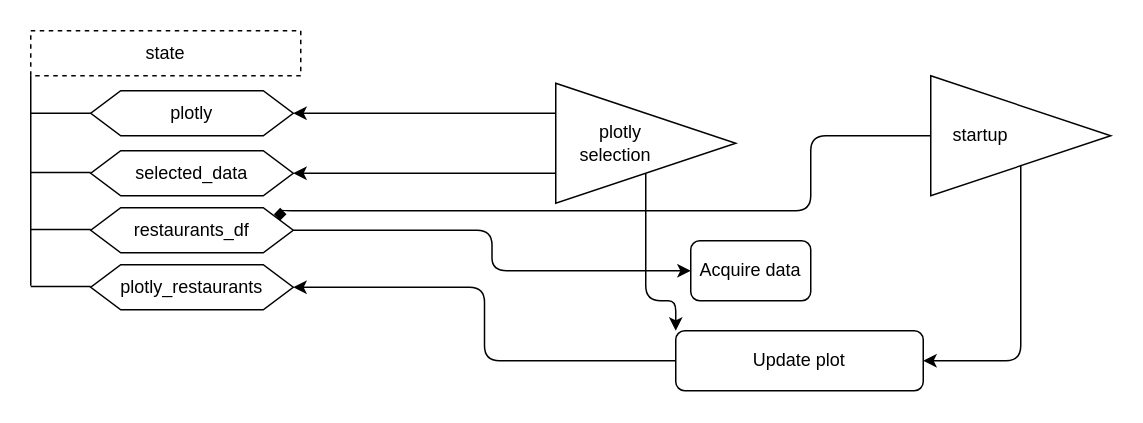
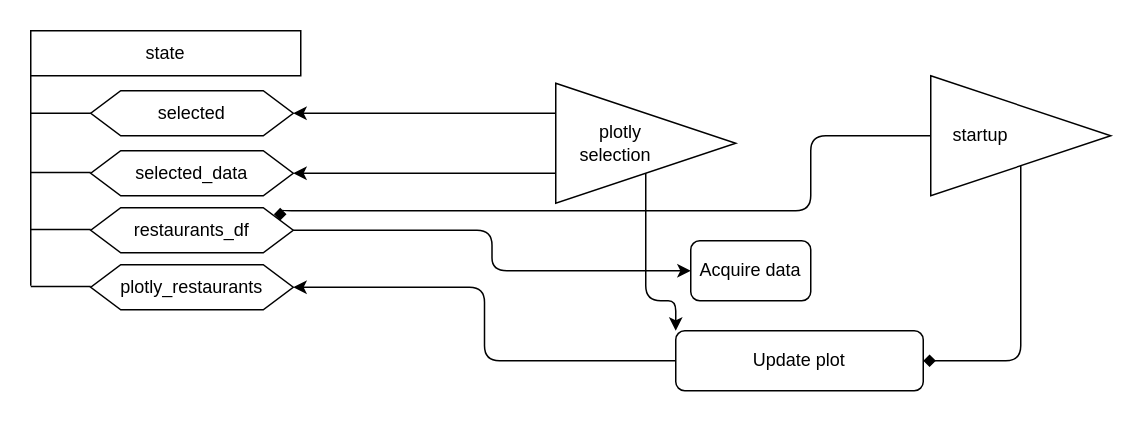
  <mxCell id="0" />
  <mxCell id="1" parent="0" />
  <mxCell id="2" style="edgeStyle=orthogonalEdgeStyle;rounded=1;orthogonalLoop=1;jettySize=auto;html=1;exitX=0;exitY=0.5;exitDx=0;exitDy=0;entryX=1;entryY=0.5;entryDx=0;entryDy=0;" parent="1" source="3" target="10" edge="1"><mxGeometry relative="1" as="geometry" /></mxCell>
  <mxCell id="3" value="Update plot" style="rounded=1;whiteSpace=wrap;html=1;" parent="1" vertex="1"><mxGeometry x="450" y="220" width="165" height="40" as="geometry" /></mxCell>
  <mxCell id="4" value="Acquire data" style="rounded=1;whiteSpace=wrap;html=1;" parent="1" vertex="1"><mxGeometry x="460" y="160" width="80" height="40" as="geometry" /></mxCell>
- <mxCell id="5" value="state" style="rounded=0;whiteSpace=wrap;html=1;dashed=1;" parent="1" vertex="1"><mxGeometry x="20" y="20" width="180" height="30" as="geometry" /></mxCell>
- <mxCell id="6" value="plotly" style="shape=hexagon;perimeter=hexagonPerimeter2;whiteSpace=wrap;html=1;fixedSize=1;" parent="1" vertex="1"><mxGeometry x="60" y="60" width="135" height="30" as="geometry" /></mxCell>
+ <mxCell id="5" value="state" style="rounded=0;whiteSpace=wrap;html=1;" parent="1" vertex="1"><mxGeometry x="20" y="20" width="180" height="30" as="geometry" /></mxCell>
+ <mxCell id="6" value="selected" style="shape=hexagon;perimeter=hexagonPerimeter2;whiteSpace=wrap;html=1;fixedSize=1;" parent="1" vertex="1"><mxGeometry x="60" y="60" width="135" height="30" as="geometry" /></mxCell>
  <mxCell id="7" value="selected_data" style="shape=hexagon;perimeter=hexagonPerimeter2;whiteSpace=wrap;html=1;fixedSize=1;" parent="1" vertex="1"><mxGeometry x="60" y="100" width="135" height="30" as="geometry" /></mxCell>
  <mxCell id="8" style="edgeStyle=orthogonalEdgeStyle;rounded=1;orthogonalLoop=1;jettySize=auto;html=1;exitX=1;exitY=0.5;exitDx=0;exitDy=0;entryX=0;entryY=0.5;entryDx=0;entryDy=0;" parent="1" source="9" target="4" edge="1"><mxGeometry relative="1" as="geometry" /></mxCell>
  <mxCell id="9" value="restaurants_df" style="shape=hexagon;perimeter=hexagonPerimeter2;whiteSpace=wrap;html=1;fixedSize=1;" parent="1" vertex="1"><mxGeometry x="60" y="138" width="135" height="30" as="geometry" /></mxCell>
  <mxCell id="10" value="plotly_restaurants" style="shape=hexagon;perimeter=hexagonPerimeter2;whiteSpace=wrap;html=1;fixedSize=1;" parent="1" vertex="1"><mxGeometry x="60" y="176" width="135" height="30" as="geometry" /></mxCell>
  <mxCell id="11" value="" style="endArrow=none;html=1;rounded=0;entryX=0;entryY=1;entryDx=0;entryDy=0;" parent="1" target="5" edge="1"><mxGeometry width="50" height="50" relative="1" as="geometry"><mxPoint x="20" y="190" as="sourcePoint" /><mxPoint x="0" y="210" as="targetPoint" /></mxGeometry></mxCell>
  <mxCell id="12" value="" style="endArrow=none;html=1;rounded=0;entryX=0;entryY=0.5;entryDx=0;entryDy=0;endFill=0;" parent="1" target="6" edge="1"><mxGeometry width="50" height="50" relative="1" as="geometry"><mxPoint x="20" y="75" as="sourcePoint" /><mxPoint x="290" y="90" as="targetPoint" /></mxGeometry></mxCell>
  <mxCell id="13" value="" style="endArrow=none;html=1;rounded=0;entryX=0;entryY=0.5;entryDx=0;entryDy=0;endFill=0;" parent="1" edge="1"><mxGeometry width="50" height="50" relative="1" as="geometry"><mxPoint x="20" y="190.5" as="sourcePoint" /><mxPoint x="60" y="190.5" as="targetPoint" /></mxGeometry></mxCell>
  <mxCell id="14" value="" style="endArrow=none;html=1;rounded=0;entryX=0;entryY=0.5;entryDx=0;entryDy=0;endFill=0;" parent="1" edge="1"><mxGeometry width="50" height="50" relative="1" as="geometry"><mxPoint x="20" y="114.5" as="sourcePoint" /><mxPoint x="60" y="114.5" as="targetPoint" /></mxGeometry></mxCell>
  <mxCell id="15" value="" style="endArrow=none;html=1;rounded=0;entryX=0;entryY=0.5;entryDx=0;entryDy=0;endFill=0;" parent="1" edge="1"><mxGeometry width="50" height="50" relative="1" as="geometry"><mxPoint x="20" y="152.5" as="sourcePoint" /><mxPoint x="60" y="152.5" as="targetPoint" /></mxGeometry></mxCell>
  <mxCell id="16" style="edgeStyle=orthogonalEdgeStyle;rounded=0;orthogonalLoop=1;jettySize=auto;html=1;exitX=0;exitY=0.25;exitDx=0;exitDy=0;entryX=1;entryY=0.5;entryDx=0;entryDy=0;" parent="1" source="19" target="6" edge="1"><mxGeometry relative="1" as="geometry" /></mxCell>
  <mxCell id="17" style="edgeStyle=orthogonalEdgeStyle;rounded=0;orthogonalLoop=1;jettySize=auto;html=1;exitX=0;exitY=0.75;exitDx=0;exitDy=0;entryX=1;entryY=0.5;entryDx=0;entryDy=0;" parent="1" source="19" target="7" edge="1"><mxGeometry relative="1" as="geometry" /></mxCell>
  <mxCell id="18" style="edgeStyle=orthogonalEdgeStyle;rounded=1;orthogonalLoop=1;jettySize=auto;html=1;exitX=0.5;exitY=1;exitDx=0;exitDy=0;entryX=0;entryY=0;entryDx=0;entryDy=0;" parent="1" source="19" target="3" edge="1"><mxGeometry relative="1" as="geometry"><Array as="points"><mxPoint x="430" y="200" /><mxPoint x="450" y="200" /></Array></mxGeometry></mxCell>
  <mxCell id="19" value="plotly&amp;nbsp; &amp;nbsp; &amp;nbsp; &amp;nbsp; &amp;nbsp;&amp;nbsp;&lt;br&gt;selection&amp;nbsp; &amp;nbsp; &amp;nbsp; &amp;nbsp; &amp;nbsp; &amp;nbsp;&amp;nbsp;" style="triangle;whiteSpace=wrap;html=1;" parent="1" vertex="1"><mxGeometry x="370" y="55" width="120" height="80" as="geometry" /></mxCell>
- <mxCell id="20" style="edgeStyle=orthogonalEdgeStyle;rounded=1;orthogonalLoop=1;jettySize=auto;html=1;exitX=0.5;exitY=1;exitDx=0;exitDy=0;entryX=1;entryY=0.5;entryDx=0;entryDy=0;" parent="1" source="22" target="3" edge="1"><mxGeometry relative="1" as="geometry"><Array as="points"><mxPoint x="680" y="240" /></Array></mxGeometry></mxCell>
+ <mxCell id="20" style="edgeStyle=orthogonalEdgeStyle;rounded=1;orthogonalLoop=1;jettySize=auto;html=1;exitX=0.5;exitY=1;exitDx=0;exitDy=0;entryX=1;entryY=0.5;entryDx=0;entryDy=0;endArrow=diamond;" parent="1" source="22" target="3" edge="1"><mxGeometry relative="1" as="geometry"><Array as="points"><mxPoint x="680" y="240" /></Array></mxGeometry></mxCell>
  <mxCell id="21" style="edgeStyle=orthogonalEdgeStyle;rounded=1;orthogonalLoop=1;jettySize=auto;html=1;exitX=0;exitY=0.5;exitDx=0;exitDy=0;entryX=1;entryY=0.25;entryDx=0;entryDy=0;endArrow=diamond;" parent="1" source="22" target="9" edge="1"><mxGeometry relative="1" as="geometry"><Array as="points"><mxPoint x="540" y="90" /><mxPoint x="540" y="140" /><mxPoint x="186" y="140" /></Array></mxGeometry></mxCell>
  <mxCell id="22" value="startup&amp;nbsp; &amp;nbsp; &amp;nbsp; &amp;nbsp; &amp;nbsp; &amp;nbsp; &amp;nbsp; &amp;nbsp;&amp;nbsp;" style="triangle;whiteSpace=wrap;html=1;" parent="1" vertex="1"><mxGeometry x="620" y="50" width="120" height="80" as="geometry" /></mxCell>
